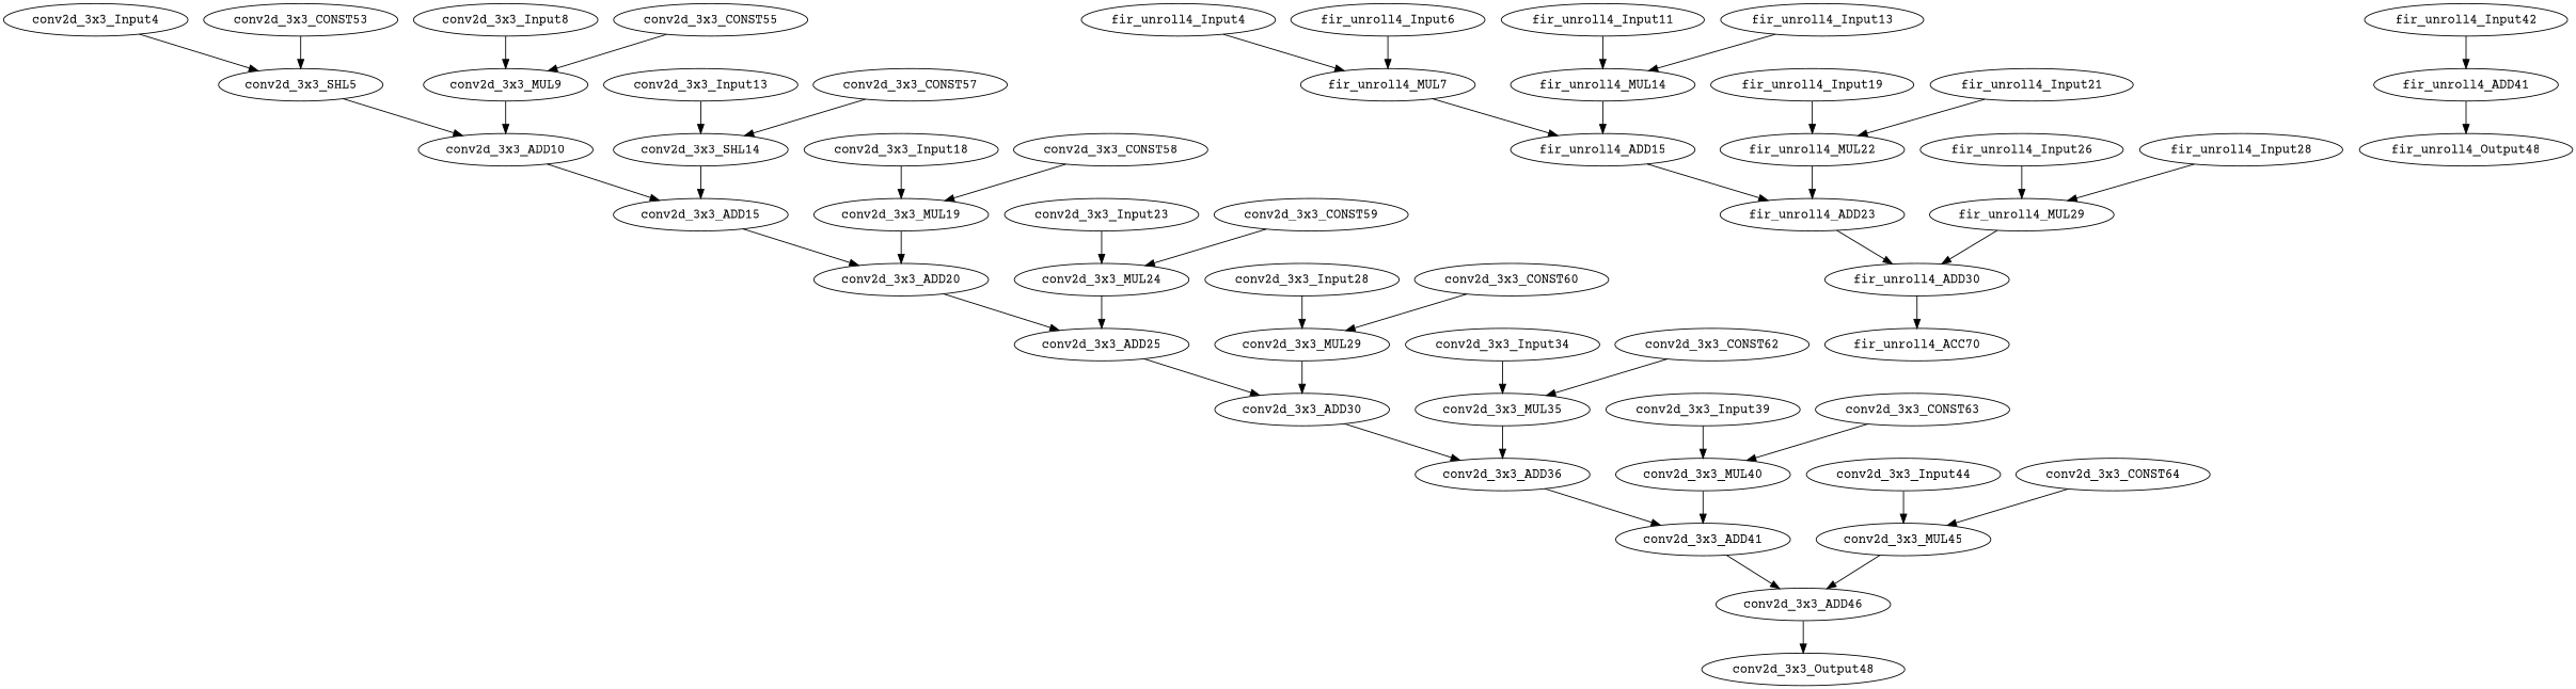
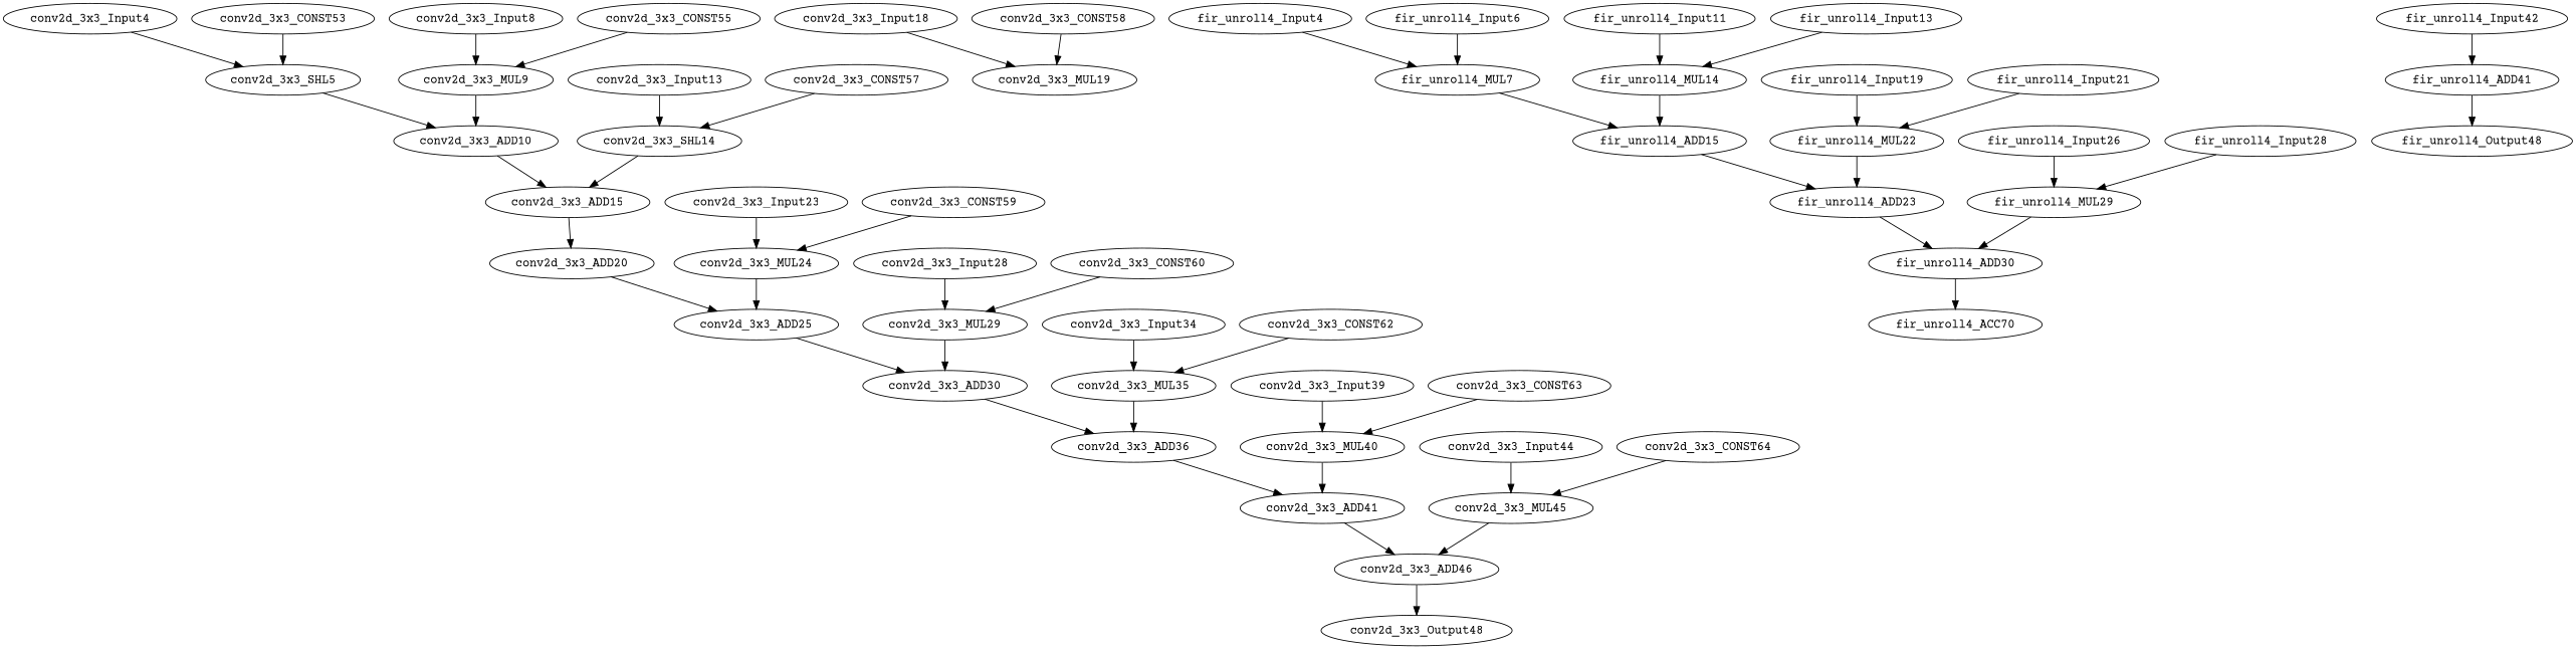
  digraph {
    fontname="Courier Prime"
    node [fontname="Courier Prime" opcode=input]
    edge [fontname="Courier Prime" operand=0]
    conv2d_3x3_Input4 [offset="0, 0" pattern="4, 30, 12, 30" ref_name=conv2d_3x3_A]
    conv2d_3x3_SHL5 [opcode=shl]
    conv2d_3x3_ADD10 [opcode=add]
    conv2d_3x3_ADD15 [opcode=add]
    conv2d_3x3_Input8 [offset="0, 128" pattern="4, 30, 12, 30" ref_name=conv2d_3x3_A]
    conv2d_3x3_MUL9 [opcode=mul]
    conv2d_3x3_ADD20 [opcode=add]
    conv2d_3x3_Input13 [offset="0, 256" pattern="4, 30, 12, 30" ref_name=conv2d_3x3_A]
    conv2d_3x3_SHL14 [opcode=shl]
    conv2d_3x3_ADD25 [opcode=add]
    conv2d_3x3_Input18 [offset="0, 4" pattern="4, 30, 12, 30" ref_name=conv2d_3x3_A]
    conv2d_3x3_MUL19 [opcode=mul]
    conv2d_3x3_ADD30 [opcode=add]
    conv2d_3x3_Input23 [offset="0, 132" pattern="4, 30, 12, 30" ref_name=conv2d_3x3_A]
    conv2d_3x3_MUL24 [opcode=mul]
    conv2d_3x3_ADD36 [opcode=add]
    conv2d_3x3_Input28 [offset="0, 260" pattern="4, 30, 12, 30" ref_name=conv2d_3x3_A]
    conv2d_3x3_MUL29 [opcode=mul]
    conv2d_3x3_ADD41 [opcode=add]
    conv2d_3x3_Input34 [offset="0, 8" pattern="4, 30, 12, 30" ref_name=conv2d_3x3_A]
    conv2d_3x3_MUL35 [opcode=mul]
    conv2d_3x3_ADD46 [opcode=add]
    conv2d_3x3_Input39 [offset="0, 136" pattern="4, 30, 12, 30" ref_name=conv2d_3x3_A]
    conv2d_3x3_MUL40 [opcode=mul]
    conv2d_3x3_Output48 [offset="128, 4" opcode=output pattern="4, 30, 12, 30" ref_name=conv2d_3x3_B]
    conv2d_3x3_Input44 [offset="0, 264" pattern="4, 30, 12, 30" ref_name=conv2d_3x3_A]
    conv2d_3x3_MUL45 [opcode=mul]
    conv2d_3x3_CONST53 [opcode=const value=1]
    conv2d_3x3_CONST55 [opcode=const value=-3]
    conv2d_3x3_CONST57 [opcode=const value=2]
    conv2d_3x3_CONST58 [opcode=const value=5]
    conv2d_3x3_CONST59 [opcode=const value=6]
    conv2d_3x3_CONST60 [opcode=const value=7]
    conv2d_3x3_CONST62 [opcode=const value=-8]
    conv2d_3x3_CONST63 [opcode=const value=-9]
    conv2d_3x3_CONST64 [opcode=const value=10]
    fir_unroll4_Input4 [offset="0, 0" pattern="16, 8, -112, 32" ref_name=fir_unroll4_input]
    fir_unroll4_MUL7 [opcode=mul]
    fir_unroll4_ADD15 [opcode=add]
    fir_unroll4_Input6 [offset="0, 0" pattern="16, 8, -112, 32" ref_name=fir_unroll4_coefficients]
    fir_unroll4_ADD23 [opcode=add]
    fir_unroll4_Input11 [offset="0, 4" pattern="16, 8, -112, 32" ref_name=fir_unroll4_input]
    fir_unroll4_MUL14 [opcode=mul]
    fir_unroll4_Input13 [offset="0, 4" pattern="16, 8, -112, 32" ref_name=fir_unroll4_coefficients]
    fir_unroll4_ADD30 [opcode=add]
    fir_unroll4_Input19 [offset="0, 8" pattern="16, 8, -112, 32" ref_name=fir_unroll4_input]
    fir_unroll4_MUL22 [opcode=mul]
    fir_unroll4_Input21 [offset="0, 8" pattern="16, 8, -112, 32" ref_name=fir_unroll4_coefficients]
    fir_unroll4_ACC70 [acc_first=1 acc_params="0, 8, 1, 32" opcode=acc]
    fir_unroll4_Input26 [offset="0, 12" pattern="16, 8, -112, 32" ref_name=fir_unroll4_input]
    fir_unroll4_MUL29 [opcode=mul]
    fir_unroll4_Input28 [offset="0, 12" pattern="16, 8, -112, 32" ref_name=fir_unroll4_coefficients]
    fir_unroll4_ADD41 [opcode=add]
    fir_unroll4_Output48 [offset="0, 0" opcode=output pattern="0, 8, 4, 32" ref_name=fir_unroll4_output]
    fir_unroll4_Input42 [offset="0, 0" pattern="0, 8, 4, 32" ref_name=fir_unroll4_output]
    conv2d_3x3_Input4 -> conv2d_3x3_SHL5
    conv2d_3x3_SHL5 -> conv2d_3x3_ADD10 [operand=1]
    conv2d_3x3_ADD10 -> conv2d_3x3_ADD15
    conv2d_3x3_ADD15 -> conv2d_3x3_ADD20
    conv2d_3x3_Input8 -> conv2d_3x3_MUL9
    conv2d_3x3_MUL9 -> conv2d_3x3_ADD10
    conv2d_3x3_ADD20 -> conv2d_3x3_ADD25
    conv2d_3x3_Input13 -> conv2d_3x3_SHL14
    conv2d_3x3_SHL14 -> conv2d_3x3_ADD15 [operand=1]
    conv2d_3x3_ADD25 -> conv2d_3x3_ADD30
    conv2d_3x3_Input18 -> conv2d_3x3_MUL19
-   conv2d_3x3_MUL19 -> conv2d_3x3_ADD20 [operand=1]
    conv2d_3x3_ADD30 -> conv2d_3x3_ADD36
    conv2d_3x3_Input23 -> conv2d_3x3_MUL24
    conv2d_3x3_MUL24 -> conv2d_3x3_ADD25 [operand=1]
    conv2d_3x3_ADD36 -> conv2d_3x3_ADD41
    conv2d_3x3_Input28 -> conv2d_3x3_MUL29
    conv2d_3x3_MUL29 -> conv2d_3x3_ADD30 [operand=1]
    conv2d_3x3_ADD41 -> conv2d_3x3_ADD46
    conv2d_3x3_Input34 -> conv2d_3x3_MUL35
    conv2d_3x3_MUL35 -> conv2d_3x3_ADD36 [operand=1]
    conv2d_3x3_ADD46 -> conv2d_3x3_Output48
    conv2d_3x3_Input39 -> conv2d_3x3_MUL40
    conv2d_3x3_MUL40 -> conv2d_3x3_ADD41 [operand=1]
    conv2d_3x3_Input44 -> conv2d_3x3_MUL45
    conv2d_3x3_MUL45 -> conv2d_3x3_ADD46 [operand=1]
    conv2d_3x3_CONST53 -> conv2d_3x3_SHL5 [operand=1]
    conv2d_3x3_CONST55 -> conv2d_3x3_MUL9 [operand=1]
    conv2d_3x3_CONST57 -> conv2d_3x3_SHL14 [operand=1]
    conv2d_3x3_CONST58 -> conv2d_3x3_MUL19 [operand=1]
    conv2d_3x3_CONST59 -> conv2d_3x3_MUL24 [operand=1]
    conv2d_3x3_CONST60 -> conv2d_3x3_MUL29 [operand=1]
    conv2d_3x3_CONST62 -> conv2d_3x3_MUL35 [operand=1]
    conv2d_3x3_CONST63 -> conv2d_3x3_MUL40 [operand=1]
    conv2d_3x3_CONST64 -> conv2d_3x3_MUL45 [operand=1]
    fir_unroll4_Input4 -> fir_unroll4_MUL7 [operand=1]
    fir_unroll4_MUL7 -> fir_unroll4_ADD15 [operand=1]
    fir_unroll4_ADD15 -> fir_unroll4_ADD23 [operand=1]
    fir_unroll4_Input6 -> fir_unroll4_MUL7
    fir_unroll4_ADD23 -> fir_unroll4_ADD30 [operand=1]
    fir_unroll4_Input11 -> fir_unroll4_MUL14 [operand=1]
    fir_unroll4_MUL14 -> fir_unroll4_ADD15
    fir_unroll4_Input13 -> fir_unroll4_MUL14
    fir_unroll4_ADD30 -> fir_unroll4_ACC70
    fir_unroll4_Input19 -> fir_unroll4_MUL22 [operand=1]
    fir_unroll4_MUL22 -> fir_unroll4_ADD23
    fir_unroll4_Input21 -> fir_unroll4_MUL22
    fir_unroll4_Input26 -> fir_unroll4_MUL29 [operand=1]
    fir_unroll4_MUL29 -> fir_unroll4_ADD30
    fir_unroll4_Input28 -> fir_unroll4_MUL29
    fir_unroll4_ADD41 -> fir_unroll4_Output48
    fir_unroll4_Input42 -> fir_unroll4_ADD41
  }
